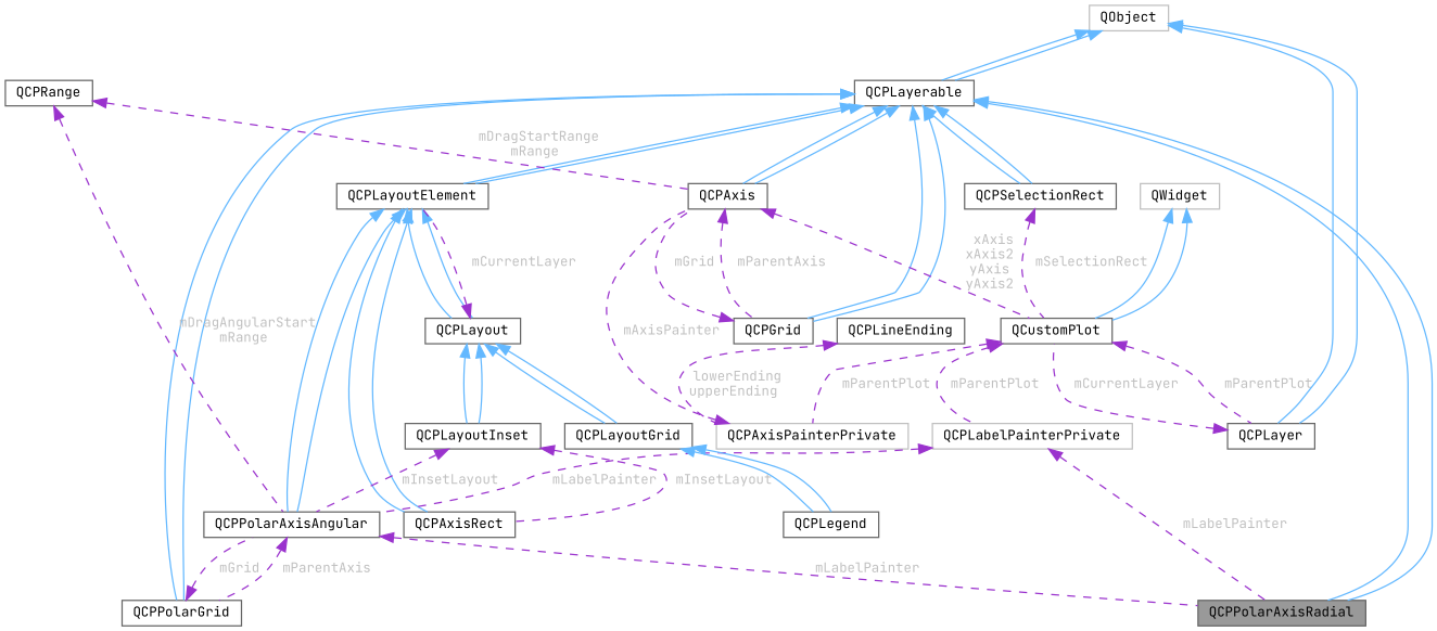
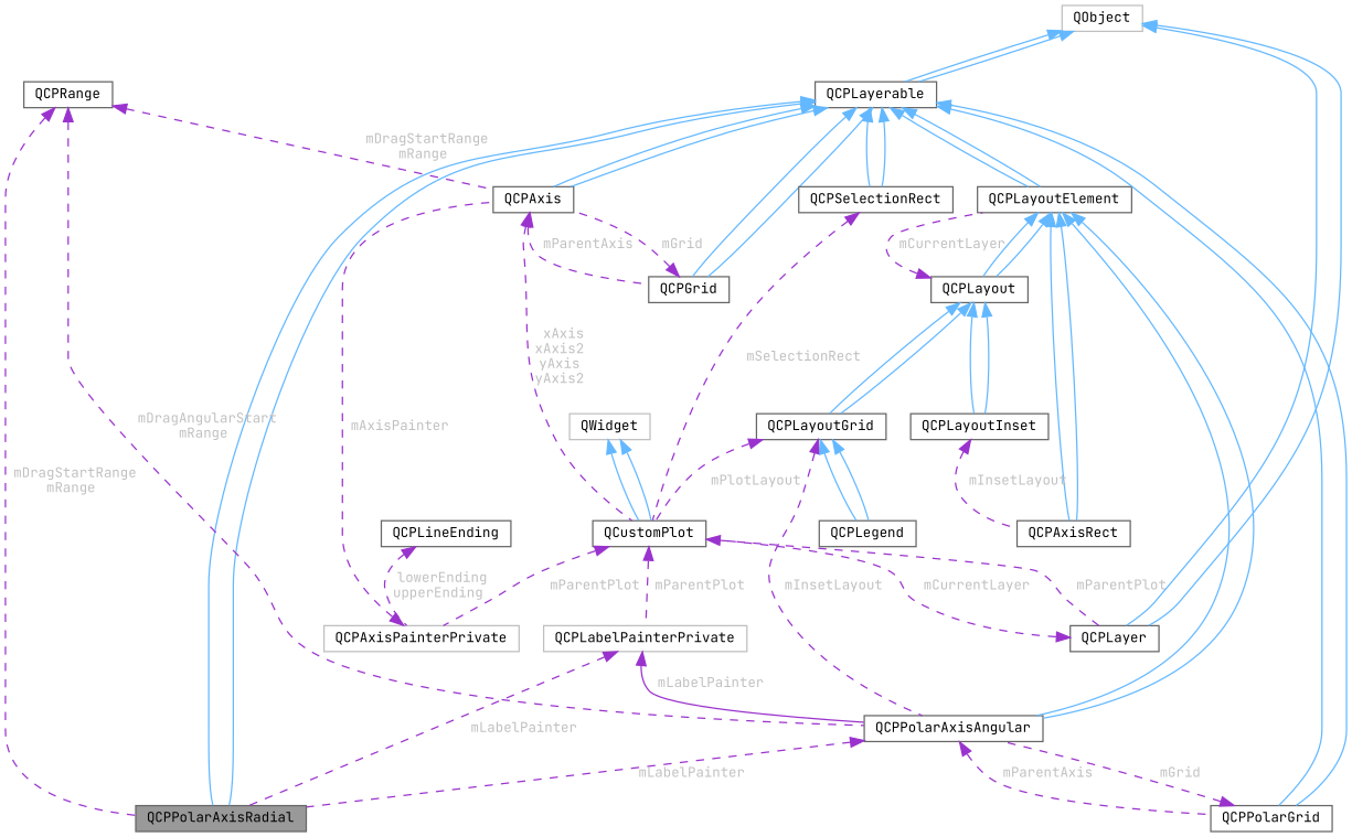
  digraph {
    fontname="JetBrains Mono"
    node [color=gray40 fillcolor=white fontname="JetBrains Mono" fontsize=10 shape=box style=filled]
    edge [color=steelblue1 dir=back fontname="JetBrains Mono" fontsize=10 labelfontname=Helvetica labelfontsize=10 style=solid]
    n1 [fillcolor=grey60 fontcolor=black height=0.2 label=QCPPolarAxisRadial width=0.4]
    n2 [height=0.2 label=QCPLayerable width=0.4]
    n3 [height=0.2 label=QCPAxis width=0.4]
    n4 [height=0.2 label=QCPLayoutElement width=0.4]
    n5 [height=0.2 label=QCPGrid width=0.4]
    n6 [height=0.2 label=QCPSelectionRect width=0.4]
    n7 [height=0.2 label=QCPPolarGrid width=0.4]
    n8 [height=0.2 label=QCustomPlot width=0.4]
    n9 [height=0.2 label=QCPAxisRect width=0.4]
    n10 [height=0.2 label=QCPLayout width=0.4]
    n11 [height=0.2 label=QCPPolarAxisAngular width=0.4]
    n12 [color=grey75 height=0.2 label=QObject width=0.4]
    n13 [height=0.2 label=QCPLayer width=0.4]
    n14 [color=grey75 height=0.2 label=QCPAxisPainterPrivate width=0.4]
    n15 [color=grey75 height=0.2 label=QCPLabelPainterPrivate width=0.4]
    n16 [color=grey75 height=0.2 label=QWidget width=0.4]
    n17 [height=0.2 label=QCPLayoutInset width=0.4]
    n18 [height=0.2 label=QCPLayoutGrid width=0.4]
    n19 [height=0.2 label=QCPLegend width=0.4]
    n20 [height=0.2 label=QCPRange width=0.4]
    n21 [height=0.2 label=QCPLineEnding width=0.4]
    n2 -> n1
    n2 -> n1
    n2 -> n3
    n2 -> n3
    n2 -> n4
    n2 -> n4
    n2 -> n5
    n2 -> n5
    n2 -> n6
    n2 -> n6
    n2 -> n7
    n2 -> n7
    n3 -> n5 [color=darkorchid3 fontcolor=grey label=" mParentAxis" style=dashed]
    n3 -> n8 [color=darkorchid3 fontcolor=grey label=" xAxis\nxAxis2\nyAxis\nyAxis2" style=dashed]
    n4 -> n9
    n4 -> n9
    n4 -> n10
    n4 -> n10
    n4 -> n11
    n4 -> n11
    n5 -> n3 [color=darkorchid3 fontcolor=grey label=" mGrid" style=dashed]
    n6 -> n8 [color=darkorchid3 fontcolor=grey label=" mSelectionRect" style=dashed]
    n7 -> n11 [color=darkorchid3 fontcolor=grey label=" mGrid" style=dashed]
    n8 -> n13 [color=darkorchid3 fontcolor=grey label=" mParentPlot" style=dashed]
    n8 -> n14 [color=darkorchid3 fontcolor=grey label=" mParentPlot" style=dashed]
    n8 -> n15 [color=darkorchid3 fontcolor=grey label=" mParentPlot" style=dashed]
    n10 -> n4 [color=darkorchid3 fontcolor=grey label=" mCurrentLayer" style=dashed]
    n10 -> n17
    n10 -> n17
    n10 -> n18
    n10 -> n18
    n11 -> n1 [color=darkorchid3 fontcolor=grey label=" mLabelPainter" style=dashed]
    n11 -> n7 [color=darkorchid3 fontcolor=grey label=" mParentAxis" style=dashed]
    n12 -> n2
    n12 -> n2
    n12 -> n13
    n12 -> n13
    n13 -> n8 [color=darkorchid3 fontcolor=grey label=" mCurrentLayer" style=dashed]
    n14 -> n3 [color=darkorchid3 fontcolor=grey label=" mAxisPainter" style=dashed]
    n15 -> n1 [color=darkorchid3 fontcolor=grey label=" mLabelPainter" style=dashed]
-   n15 -> n11 [color=darkorchid3 fontcolor=grey label=" mLabelPainter" style=dashed]
+   n15 -> n11 [color=darkorchid3 fontcolor=grey label=" mLabelPainter"]
    n16 -> n8
    n16 -> n8
    n17 -> n9 [color=darkorchid3 fontcolor=grey label=" mInsetLayout" style=dashed]
-   n17 -> n11 [color=darkorchid3 fontcolor=grey label=" mInsetLayout" style=dashed]
+   n18 -> n11 [color=darkorchid3 fontcolor=grey label=" mInsetLayout" style=dashed]
+   n18 -> n8 [color=darkorchid3 fontcolor=grey label=" mPlotLayout" style=dashed]
    n18 -> n19
    n18 -> n19
+   n20 -> n1 [color=darkorchid3 fontcolor=grey label=" mDragStartRange\nmRange" style=dashed]
    n20 -> n3 [color=darkorchid3 fontcolor=grey label=" mDragStartRange\nmRange" style=dashed]
    n20 -> n11 [color=darkorchid3 fontcolor=grey label=" mDragAngularStart\nmRange" style=dashed]
    n21 -> n14 [color=darkorchid3 fontcolor=grey label=" lowerEnding\nupperEnding" style=dashed]
  }
